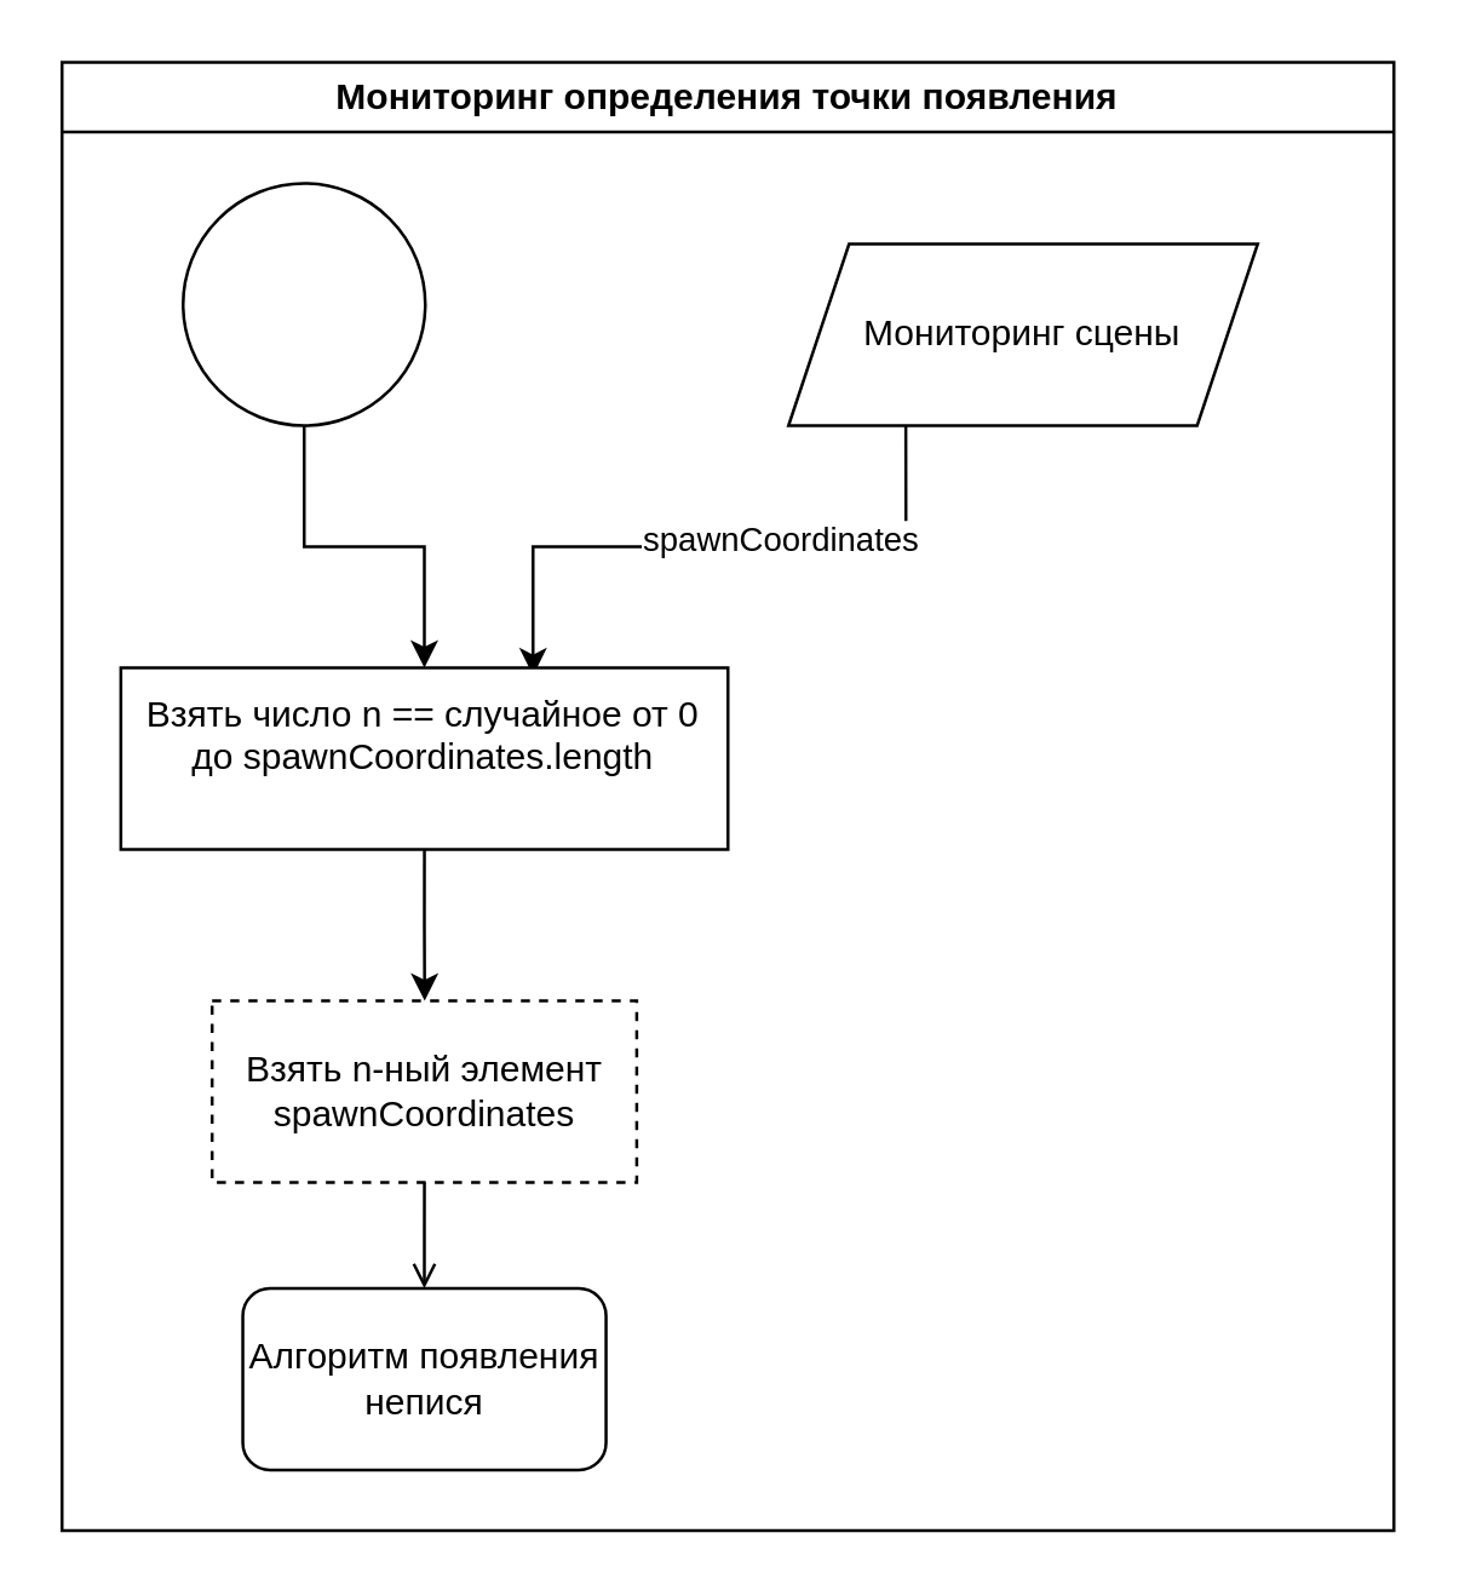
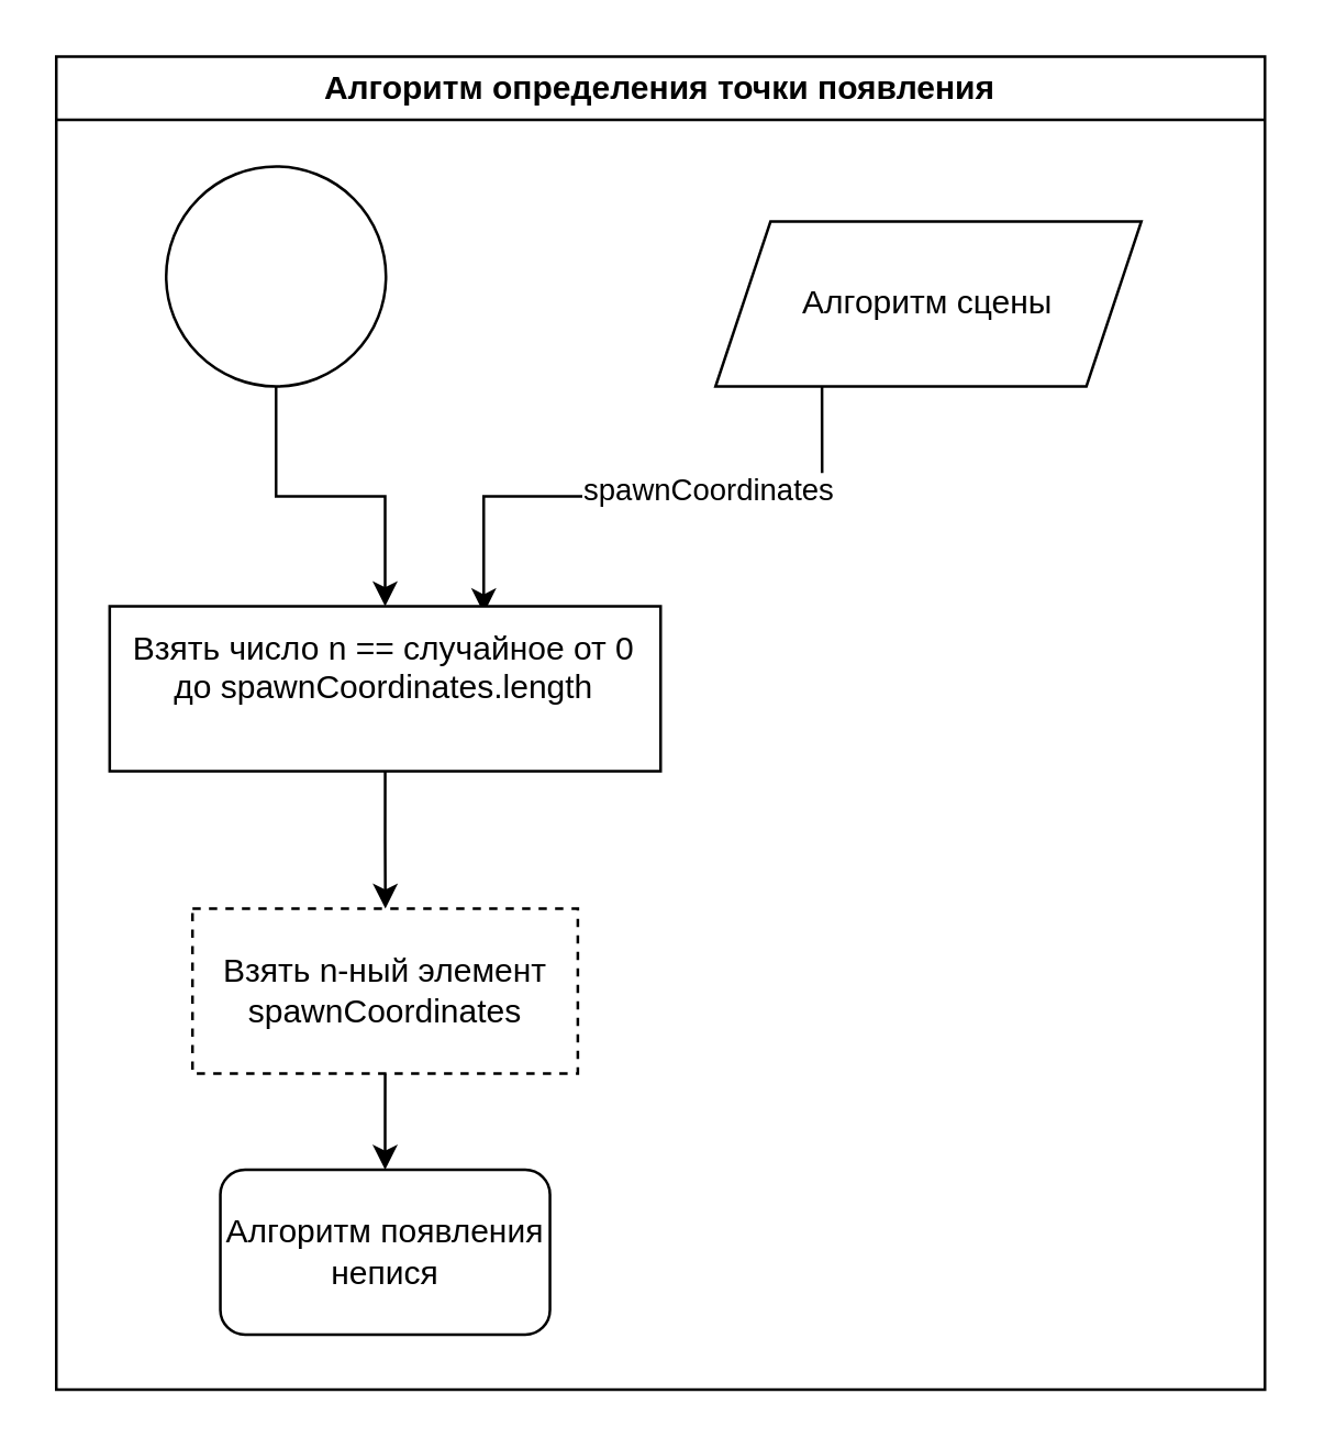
  <mxCell id="0" />
  <mxCell id="1" parent="0" />
- <mxCell id="2" value="Мониторинг определения точки появления" style="swimlane;whiteSpace=wrap;html=1;" vertex="1" parent="1"><mxGeometry x="20" y="20" width="440" height="485" as="geometry" /></mxCell>
+ <mxCell id="2" value="Алгоритм определения точки появления" style="swimlane;whiteSpace=wrap;html=1;" vertex="1" parent="1"><mxGeometry x="20" y="20" width="440" height="485" as="geometry" /></mxCell>
  <mxCell id="3" value="" style="ellipse;whiteSpace=wrap;html=1;aspect=fixed;" vertex="1" parent="2"><mxGeometry x="40" y="40" width="80" height="80" as="geometry" /></mxCell>
  <mxCell id="4" style="edgeStyle=orthogonalEdgeStyle;rounded=0;orthogonalLoop=1;jettySize=auto;html=1;exitX=0.25;exitY=1;exitDx=0;exitDy=0;entryX=0.679;entryY=0.043;entryDx=0;entryDy=0;entryPerimeter=0;" edge="1" parent="2" source="6" target="7"><mxGeometry relative="1" as="geometry"><mxPoint x="160" y="190" as="targetPoint" /></mxGeometry></mxCell>
  <mxCell id="5" value="spawnCoordinates&amp;nbsp;" style="edgeLabel;html=1;align=center;verticalAlign=middle;resizable=0;points=[];" vertex="1" connectable="0" parent="4"><mxGeometry x="-0.222" y="-3" relative="1" as="geometry"><mxPoint as="offset" /></mxGeometry></mxCell>
- <mxCell id="6" value="Мониторинг сцены" style="shape=parallelogram;perimeter=parallelogramPerimeter;whiteSpace=wrap;html=1;fixedSize=1;" vertex="1" parent="2"><mxGeometry x="240" y="60" width="155" height="60" as="geometry" /></mxCell>
+ <mxCell id="6" value="Алгоритм сцены" style="shape=parallelogram;perimeter=parallelogramPerimeter;whiteSpace=wrap;html=1;fixedSize=1;" vertex="1" parent="2"><mxGeometry x="240" y="60" width="155" height="60" as="geometry" /></mxCell>
  <mxCell id="7" value="Взять число n == случайное&amp;nbsp;от 0 до&amp;nbsp;spawnCoordinates.length&lt;br&gt;&amp;nbsp;" style="rounded=0;whiteSpace=wrap;html=1;" vertex="1" parent="2"><mxGeometry x="19.43" y="200" width="200.57" height="60" as="geometry" /></mxCell>
  <mxCell id="8" style="edgeStyle=orthogonalEdgeStyle;rounded=0;orthogonalLoop=1;jettySize=auto;html=1;exitX=0.5;exitY=1;exitDx=0;exitDy=0;" edge="1" parent="2" source="3" target="7"><mxGeometry relative="1" as="geometry"><mxPoint x="79.429" y="170.0" as="targetPoint" /></mxGeometry></mxCell>
  <mxCell id="9" value="Взять n-ный элемент spawnCoordinates" style="rounded=0;whiteSpace=wrap;html=1;dashed=1;" vertex="1" parent="2"><mxGeometry x="49.58" y="310" width="140.28" height="60" as="geometry" /></mxCell>
  <mxCell id="10" style="edgeStyle=orthogonalEdgeStyle;rounded=0;orthogonalLoop=1;jettySize=auto;html=1;exitX=0.5;exitY=1;exitDx=0;exitDy=0;" edge="1" parent="2" source="7" target="9"><mxGeometry relative="1" as="geometry"><mxPoint x="119" y="300" as="targetPoint" /></mxGeometry></mxCell>
  <mxCell id="11" value="Алгоритм появления непися" style="whiteSpace=wrap;html=1;rounded=1;" vertex="1" parent="2"><mxGeometry x="59.719" y="405.0" width="120" height="60" as="geometry" /></mxCell>
- <mxCell id="12" style="edgeStyle=orthogonalEdgeStyle;rounded=0;orthogonalLoop=1;jettySize=auto;html=1;exitX=0.5;exitY=1;exitDx=0;exitDy=0;endArrow=open;" edge="1" parent="2" source="9" target="11"><mxGeometry relative="1" as="geometry"><mxPoint x="599.429" y="325.0" as="targetPoint" /></mxGeometry></mxCell>
+ <mxCell id="12" style="edgeStyle=orthogonalEdgeStyle;rounded=0;orthogonalLoop=1;jettySize=auto;html=1;exitX=0.5;exitY=1;exitDx=0;exitDy=0;" edge="1" parent="2" source="9" target="11"><mxGeometry relative="1" as="geometry"><mxPoint x="599.429" y="325.0" as="targetPoint" /></mxGeometry></mxCell>
